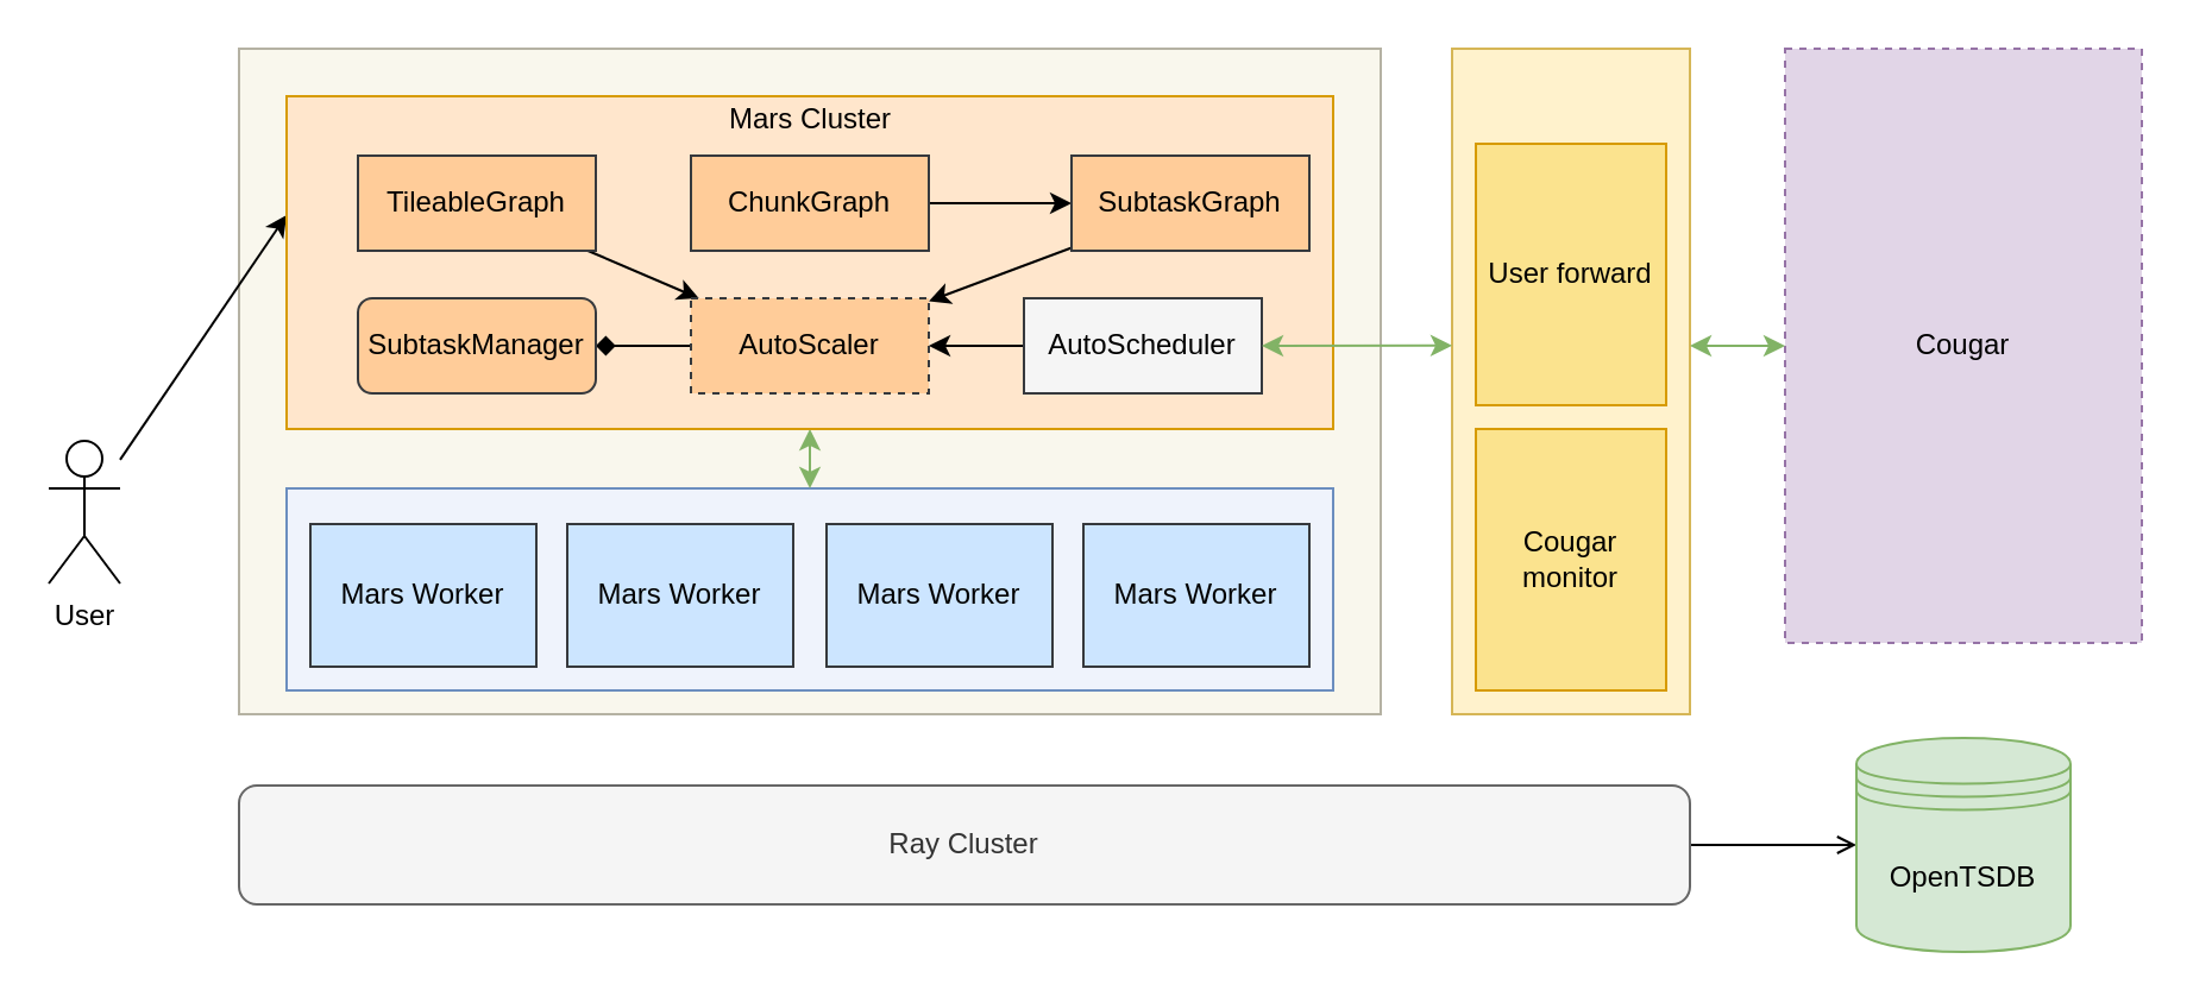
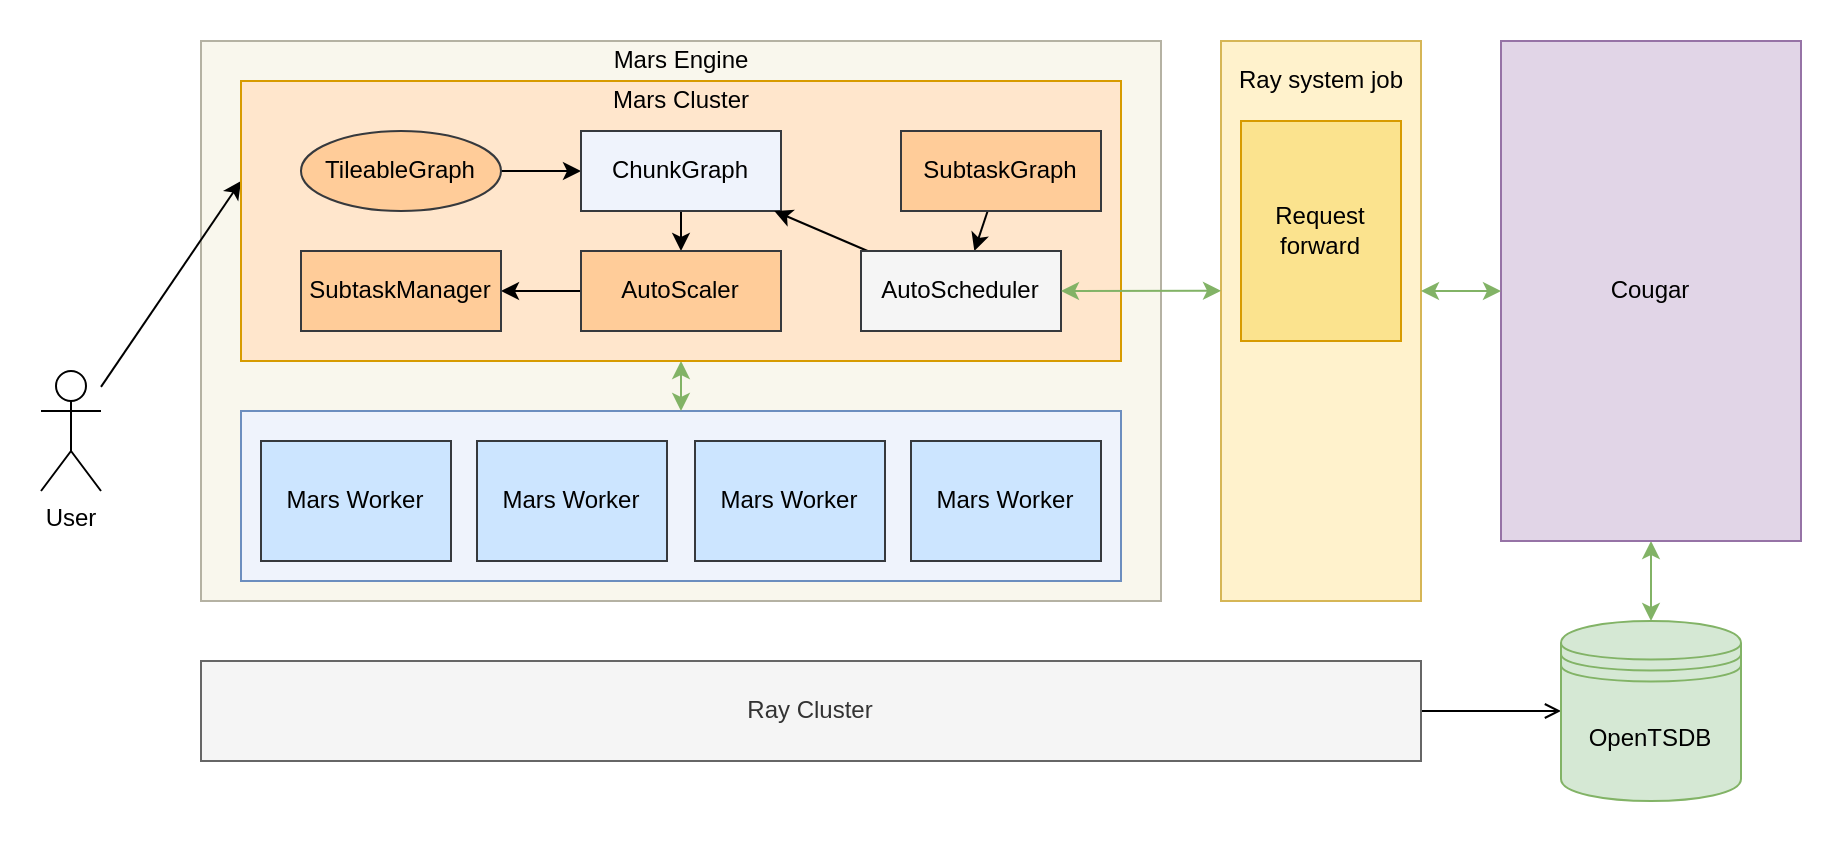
  <mxCell id="0" />
  <mxCell id="1" parent="0" />
  <mxCell id="2" value="" style="rounded=0;whiteSpace=wrap;html=1;fillColor=#f9f7ed;strokeColor=#B5B2A3;" parent="1" vertex="1"><mxGeometry x="100" y="20" width="480" height="280" as="geometry" /></mxCell>
  <mxCell id="3" value="" style="rounded=0;whiteSpace=wrap;html=1;sketch=0;fillColor=#EFF3FC;strokeColor=#6c8ebf;" parent="1" vertex="1"><mxGeometry x="120" y="205" width="440" height="85" as="geometry" /></mxCell>
  <mxCell id="4" value="" style="edgeStyle=none;html=1;" parent="1" source="5" edge="1"><mxGeometry relative="1" as="geometry"><mxPoint x="120" y="90" as="targetPoint" /></mxGeometry></mxCell>
  <mxCell id="5" value="User" style="shape=umlActor;verticalLabelPosition=bottom;verticalAlign=top;html=1;outlineConnect=0;" parent="1" vertex="1"><mxGeometry x="20" y="185" width="30" height="60" as="geometry" /></mxCell>
  <mxCell id="6" value="" style="rounded=0;whiteSpace=wrap;html=1;fillColor=#fff2cc;strokeColor=#d6b656;gradientColor=none;" parent="1" vertex="1"><mxGeometry x="610" y="20" width="100" height="280" as="geometry" /></mxCell>
- <mxCell id="8" value="Cougar" style="rounded=0;whiteSpace=wrap;html=1;fillColor=#e1d5e7;strokeColor=#9673a6;dashed=1;" parent="1" vertex="1"><mxGeometry x="750" y="20" width="150" height="250" as="geometry" /></mxCell>
+ <mxCell id="7" value="" style="edgeStyle=none;sketch=0;html=1;startArrow=classic;startFill=1;fillColor=#d5e8d4;strokeColor=#82b366;" parent="1" source="8" target="18" edge="1"><mxGeometry relative="1" as="geometry" /></mxCell>
+ <mxCell id="8" value="Cougar" style="rounded=0;whiteSpace=wrap;html=1;fillColor=#e1d5e7;strokeColor=#9673a6;" parent="1" vertex="1"><mxGeometry x="750" y="20" width="150" height="250" as="geometry" /></mxCell>
  <mxCell id="9" value="&lt;span&gt;Mars Worker&lt;/span&gt;" style="rounded=0;whiteSpace=wrap;html=1;fillColor=#cce5ff;strokeColor=#36393d;" parent="1" vertex="1"><mxGeometry x="238" y="220" width="95" height="60" as="geometry" /></mxCell>
  <mxCell id="10" value="Mars Worker" style="rounded=0;whiteSpace=wrap;html=1;fillColor=#cce5ff;strokeColor=#36393d;" parent="1" vertex="1"><mxGeometry x="130" y="220" width="95" height="60" as="geometry" /></mxCell>
  <mxCell id="11" value="" style="edgeStyle=none;sketch=0;html=1;startArrow=classic;startFill=1;entryX=0.5;entryY=0;entryDx=0;entryDy=0;fillColor=#d5e8d4;strokeColor=#82b366;" parent="1" source="12" target="3" edge="1"><mxGeometry relative="1" as="geometry" /></mxCell>
  <mxCell id="12" value="" style="rounded=0;whiteSpace=wrap;html=1;fillColor=#ffe6cc;strokeColor=#d79b00;" parent="1" vertex="1"><mxGeometry x="120" y="40" width="440" height="140" as="geometry" /></mxCell>
  <mxCell id="13" value="Mars Cluster" style="text;html=1;align=center;verticalAlign=middle;resizable=0;points=[];autosize=1;" parent="1" vertex="1"><mxGeometry x="290" y="40" width="100" height="20" as="geometry" /></mxCell>
  <mxCell id="14" value="&lt;span&gt;Mars Worker&lt;/span&gt;" style="rounded=0;whiteSpace=wrap;html=1;fillColor=#cce5ff;strokeColor=#36393d;" parent="1" vertex="1"><mxGeometry x="455" y="220" width="95" height="60" as="geometry" /></mxCell>
  <mxCell id="15" value="&lt;b&gt;···&lt;/b&gt;" style="text;html=1;align=center;verticalAlign=middle;resizable=0;points=[];autosize=1;" parent="1" vertex="1"><mxGeometry x="398" y="240" width="30" height="20" as="geometry" /></mxCell>
  <mxCell id="16" value="" style="edgeStyle=none;sketch=0;html=1;startArrow=none;startFill=0;endArrow=open;" parent="1" source="17" target="18" edge="1"><mxGeometry relative="1" as="geometry" /></mxCell>
- <mxCell id="17" value="Ray Cluster" style="whiteSpace=wrap;html=1;fillColor=#f5f5f5;fontColor=#333333;strokeColor=#666666;rounded=1;" parent="1" vertex="1"><mxGeometry x="100" y="330" width="610" height="50" as="geometry" /></mxCell>
+ <mxCell id="17" value="Ray Cluster" style="rounded=0;whiteSpace=wrap;html=1;fillColor=#f5f5f5;fontColor=#333333;strokeColor=#666666;" parent="1" vertex="1"><mxGeometry x="100" y="330" width="610" height="50" as="geometry" /></mxCell>
  <mxCell id="18" value="OpenTSDB" style="shape=datastore;whiteSpace=wrap;html=1;rounded=0;fillColor=#d5e8d4;strokeColor=#82b366;" parent="1" vertex="1"><mxGeometry x="780" y="310" width="90" height="90" as="geometry" /></mxCell>
- <mxCell id="20" value="User forward" style="rounded=0;whiteSpace=wrap;html=1;fillColor=#FBE38E;strokeColor=#d79b00;gradientColor=none;" parent="1" vertex="1"><mxGeometry x="620" y="60" width="80" height="110" as="geometry" /></mxCell>
- <mxCell id="21" value="Cougar monitor" style="rounded=0;whiteSpace=wrap;html=1;fillColor=#FBE38E;strokeColor=#d79b00;gradientColor=none;" parent="1" vertex="1"><mxGeometry x="620" y="180" width="80" height="110" as="geometry" /></mxCell>
- <mxCell id="22" value="" style="edgeStyle=none;html=1;" parent="1" source="23" target="31" edge="1"><mxGeometry relative="1" as="geometry" /></mxCell>
- <mxCell id="23" value="TileableGraph" style="rounded=0;whiteSpace=wrap;html=1;fillColor=#ffcc99;strokeColor=#36393d;" parent="1" vertex="1"><mxGeometry x="150" y="65" width="100" height="40" as="geometry" /></mxCell>
- <mxCell id="24" value="" style="edgeStyle=none;html=1;" parent="1" source="25" target="27" edge="1"><mxGeometry relative="1" as="geometry" /></mxCell>
- <mxCell id="25" value="ChunkGraph" style="rounded=0;whiteSpace=wrap;html=1;fillColor=#ffcc99;strokeColor=#36393d;" parent="1" vertex="1"><mxGeometry x="290" y="65" width="100" height="40" as="geometry" /></mxCell>
- <mxCell id="26" value="" style="edgeStyle=none;html=1;" parent="1" source="27" target="31" edge="1"><mxGeometry relative="1" as="geometry" /></mxCell>
+ <mxCell id="19" value="&lt;span&gt;Ray system job&lt;/span&gt;" style="text;html=1;align=center;verticalAlign=middle;resizable=0;points=[];autosize=1;" parent="1" vertex="1"><mxGeometry x="610" y="30" width="100" height="20" as="geometry" /></mxCell>
+ <mxCell id="20" value="Request forward" style="rounded=0;whiteSpace=wrap;html=1;fillColor=#FBE38E;strokeColor=#d79b00;gradientColor=none;" parent="1" vertex="1"><mxGeometry x="620" y="60" width="80" height="110" as="geometry" /></mxCell>
+ <mxCell id="22" value="" style="edgeStyle=none;html=1;" parent="1" source="23" target="25" edge="1"><mxGeometry relative="1" as="geometry" /></mxCell>
+ <mxCell id="23" value="TileableGraph" style="ellipse;whiteSpace=wrap;html=1;fillColor=#ffcc99;strokeColor=#36393d;" parent="1" vertex="1"><mxGeometry x="150" y="65" width="100" height="40" as="geometry" /></mxCell>
+ <mxCell id="24" value="" style="edgeStyle=none;html=1;" parent="1" source="25" target="31" edge="1"><mxGeometry relative="1" as="geometry" /></mxCell>
+ <mxCell id="25" value="ChunkGraph" style="rounded=0;whiteSpace=wrap;html=1;fillColor=#eff3fc;strokeColor=#36393d;" parent="1" vertex="1"><mxGeometry x="290" y="65" width="100" height="40" as="geometry" /></mxCell>
+ <mxCell id="26" value="" style="edgeStyle=none;html=1;" parent="1" source="27" target="29" edge="1"><mxGeometry relative="1" as="geometry" /></mxCell>
  <mxCell id="27" value="SubtaskGraph" style="rounded=0;whiteSpace=wrap;html=1;fillColor=#ffcc99;strokeColor=#36393d;" parent="1" vertex="1"><mxGeometry x="450" y="65" width="100" height="40" as="geometry" /></mxCell>
- <mxCell id="28" value="" style="edgeStyle=none;html=1;" parent="1" source="29" target="31" edge="1"><mxGeometry relative="1" as="geometry" /></mxCell>
+ <mxCell id="28" value="" style="edgeStyle=none;html=1;" parent="1" source="29" target="25" edge="1"><mxGeometry relative="1" as="geometry" /></mxCell>
  <mxCell id="29" value="AutoScheduler" style="rounded=0;whiteSpace=wrap;html=1;fillColor=#f5f5f5;strokeColor=#36393d;" parent="1" vertex="1"><mxGeometry x="430" y="125" width="100" height="40" as="geometry" /></mxCell>
- <mxCell id="30" value="" style="edgeStyle=none;html=1;endArrow=diamond;" parent="1" source="31" target="32" edge="1"><mxGeometry relative="1" as="geometry" /></mxCell>
- <mxCell id="31" value="AutoScaler" style="rounded=0;whiteSpace=wrap;html=1;fillColor=#ffcc99;strokeColor=#36393d;dashed=1;" parent="1" vertex="1"><mxGeometry x="290" y="125" width="100" height="40" as="geometry" /></mxCell>
- <mxCell id="32" value="SubtaskManager" style="whiteSpace=wrap;html=1;fillColor=#ffcc99;strokeColor=#36393d;rounded=1;" parent="1" vertex="1"><mxGeometry x="150" y="125" width="100" height="40" as="geometry" /></mxCell>
+ <mxCell id="30" value="" style="edgeStyle=none;html=1;" parent="1" source="31" target="32" edge="1"><mxGeometry relative="1" as="geometry" /></mxCell>
+ <mxCell id="31" value="AutoScaler" style="rounded=0;whiteSpace=wrap;html=1;fillColor=#ffcc99;strokeColor=#36393d;" parent="1" vertex="1"><mxGeometry x="290" y="125" width="100" height="40" as="geometry" /></mxCell>
+ <mxCell id="32" value="SubtaskManager" style="rounded=0;whiteSpace=wrap;html=1;fillColor=#ffcc99;strokeColor=#36393d;" parent="1" vertex="1"><mxGeometry x="150" y="125" width="100" height="40" as="geometry" /></mxCell>
  <mxCell id="33" value="" style="endArrow=classic;html=1;exitX=1;exitY=0.5;exitDx=0;exitDy=0;entryX=0;entryY=0.446;entryDx=0;entryDy=0;entryPerimeter=0;startArrow=classic;startFill=1;fillColor=#d5e8d4;strokeColor=#82b366;" parent="1" source="29" target="6" edge="1"><mxGeometry width="50" height="50" relative="1" as="geometry"><mxPoint x="430" y="200" as="sourcePoint" /><mxPoint x="480" y="150" as="targetPoint" /></mxGeometry></mxCell>
  <mxCell id="34" value="" style="endArrow=classic;html=1;entryX=0;entryY=0.5;entryDx=0;entryDy=0;startArrow=classic;startFill=1;fillColor=#d5e8d4;strokeColor=#82b366;" parent="1" target="8" edge="1"><mxGeometry width="50" height="50" relative="1" as="geometry"><mxPoint x="710" y="145" as="sourcePoint" /><mxPoint x="620" y="154.88" as="targetPoint" /></mxGeometry></mxCell>
  <mxCell id="35" value="&lt;span&gt;Mars Worker&lt;/span&gt;" style="rounded=0;whiteSpace=wrap;html=1;fillColor=#cce5ff;strokeColor=#36393d;" parent="1" vertex="1"><mxGeometry x="347" y="220" width="95" height="60" as="geometry" /></mxCell>
+ <mxCell id="36" value="Mars Engine" style="text;html=1;align=center;verticalAlign=middle;resizable=0;points=[];autosize=1;strokeColor=none;fillColor=none;" vertex="1" parent="1"><mxGeometry x="300" y="20" width="80" height="20" as="geometry" /></mxCell>
